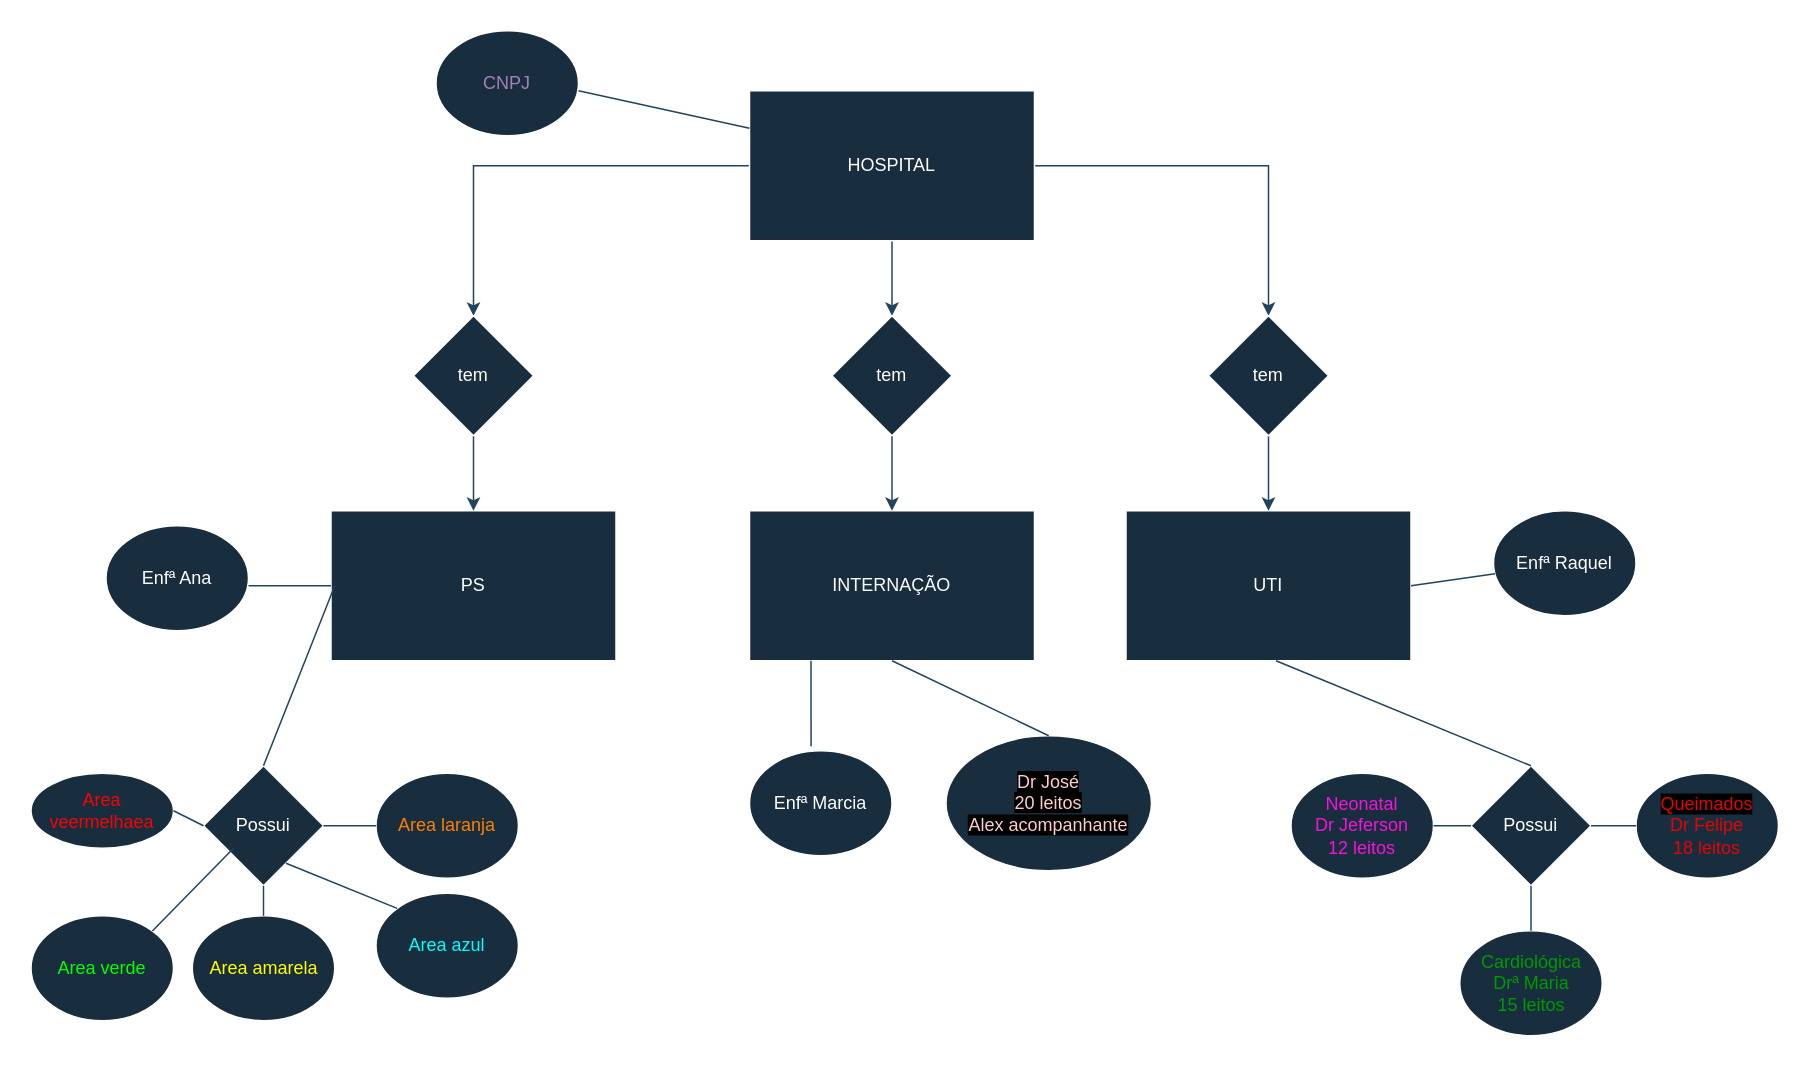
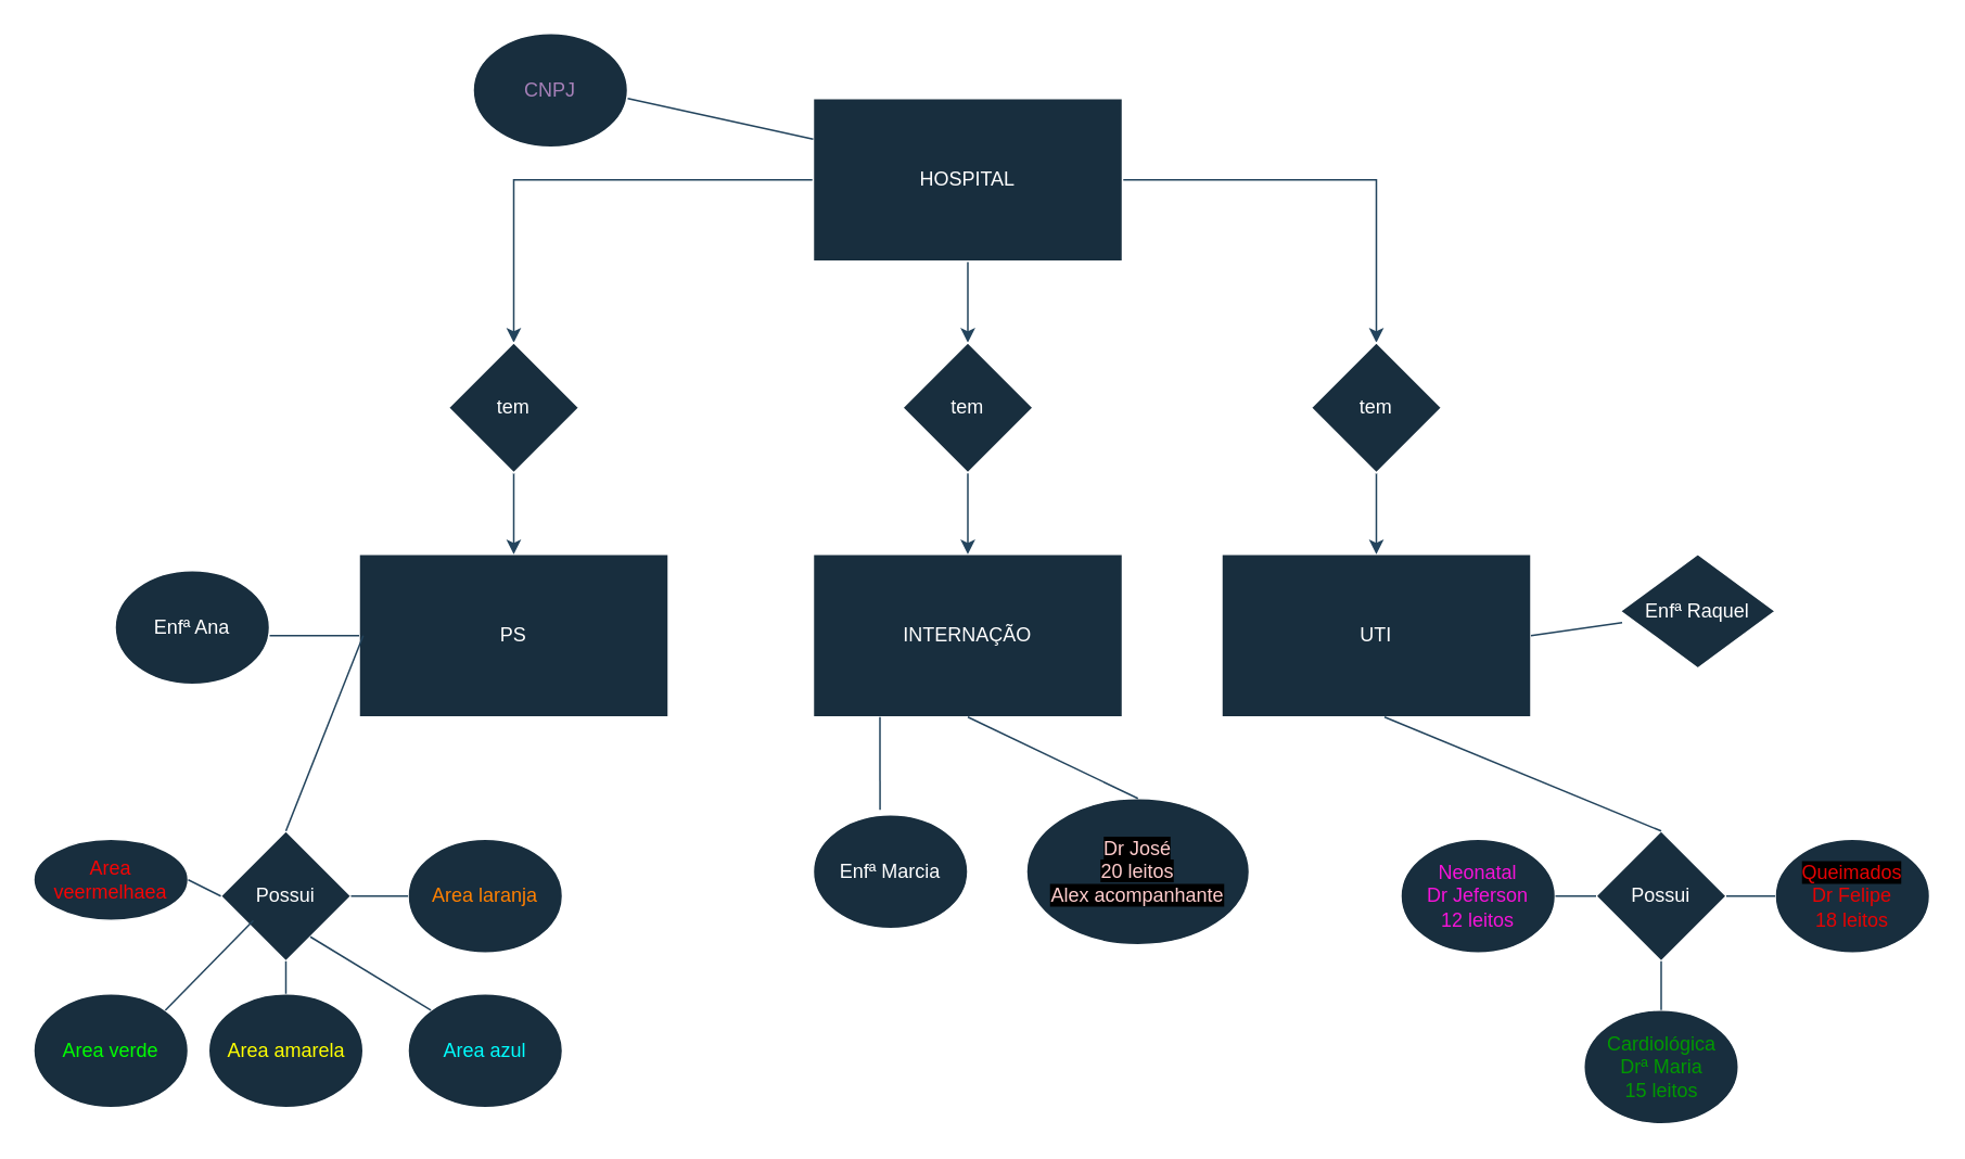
  <mxCell id="0" />
  <mxCell id="1" parent="0" />
  <mxCell id="2" value="" style="edgeStyle=orthogonalEdgeStyle;rounded=0;orthogonalLoop=1;jettySize=auto;html=1;labelBackgroundColor=none;fontColor=default;strokeColor=#23445D;" parent="1" source="5" target="10" edge="1"><mxGeometry relative="1" as="geometry" /></mxCell>
  <mxCell id="3" value="" style="edgeStyle=orthogonalEdgeStyle;rounded=0;orthogonalLoop=1;jettySize=auto;html=1;labelBackgroundColor=none;fontColor=default;strokeColor=#23445D;" parent="1" source="5" target="12" edge="1"><mxGeometry relative="1" as="geometry" /></mxCell>
  <mxCell id="4" value="" style="edgeStyle=orthogonalEdgeStyle;rounded=0;orthogonalLoop=1;jettySize=auto;html=1;labelBackgroundColor=none;fontColor=default;strokeColor=#23445D;" parent="1" source="5" target="14" edge="1"><mxGeometry relative="1" as="geometry" /></mxCell>
  <mxCell id="5" value="HOSPITAL" style="rounded=0;whiteSpace=wrap;html=1;labelBackgroundColor=none;fillColor=#182E3E;strokeColor=#FFFFFF;fontColor=#FFFFFF;" parent="1" vertex="1"><mxGeometry x="499" y="60" width="190" height="100" as="geometry" /></mxCell>
  <mxCell id="6" value="PS" style="rounded=0;whiteSpace=wrap;html=1;labelBackgroundColor=none;fillColor=#182E3E;strokeColor=#FFFFFF;fontColor=#FFFFFF;" parent="1" vertex="1"><mxGeometry x="220" y="340" width="190" height="100" as="geometry" /></mxCell>
  <mxCell id="7" value="INTERNAÇÃO" style="rounded=0;whiteSpace=wrap;html=1;labelBackgroundColor=none;fillColor=#182E3E;strokeColor=#FFFFFF;fontColor=#FFFFFF;" parent="1" vertex="1"><mxGeometry x="499" y="340" width="190" height="100" as="geometry" /></mxCell>
  <mxCell id="8" value="UTI" style="rounded=0;whiteSpace=wrap;html=1;labelBackgroundColor=none;fillColor=#182E3E;strokeColor=#FFFFFF;fontColor=#FFFFFF;" parent="1" vertex="1"><mxGeometry x="750" y="340" width="190" height="100" as="geometry" /></mxCell>
  <mxCell id="9" style="edgeStyle=orthogonalEdgeStyle;rounded=0;orthogonalLoop=1;jettySize=auto;html=1;exitX=0.5;exitY=1;exitDx=0;exitDy=0;entryX=0.5;entryY=0;entryDx=0;entryDy=0;labelBackgroundColor=none;fontColor=default;strokeColor=#23445D;" parent="1" source="10" target="6" edge="1"><mxGeometry relative="1" as="geometry" /></mxCell>
  <mxCell id="10" value="tem" style="rhombus;whiteSpace=wrap;html=1;rounded=0;labelBackgroundColor=none;fillColor=#182E3E;strokeColor=#FFFFFF;fontColor=#FFFFFF;" parent="1" vertex="1"><mxGeometry x="275" y="210" width="80" height="80" as="geometry" /></mxCell>
  <mxCell id="11" style="edgeStyle=orthogonalEdgeStyle;rounded=0;orthogonalLoop=1;jettySize=auto;html=1;exitX=0.5;exitY=1;exitDx=0;exitDy=0;entryX=0.5;entryY=0;entryDx=0;entryDy=0;labelBackgroundColor=none;fontColor=default;strokeColor=#23445D;" parent="1" source="12" target="8" edge="1"><mxGeometry relative="1" as="geometry" /></mxCell>
  <mxCell id="12" value="tem" style="rhombus;whiteSpace=wrap;html=1;rounded=0;labelBackgroundColor=none;fillColor=#182E3E;strokeColor=#FFFFFF;fontColor=#FFFFFF;" parent="1" vertex="1"><mxGeometry x="805" y="210" width="80" height="80" as="geometry" /></mxCell>
  <mxCell id="13" style="edgeStyle=orthogonalEdgeStyle;rounded=0;orthogonalLoop=1;jettySize=auto;html=1;exitX=0.5;exitY=1;exitDx=0;exitDy=0;entryX=0.5;entryY=0;entryDx=0;entryDy=0;labelBackgroundColor=none;fontColor=default;strokeColor=#23445D;" parent="1" source="14" target="7" edge="1"><mxGeometry relative="1" as="geometry" /></mxCell>
  <mxCell id="14" value="tem" style="rhombus;whiteSpace=wrap;html=1;rounded=0;labelBackgroundColor=none;fillColor=#182E3E;strokeColor=#FFFFFF;fontColor=#FFFFFF;" parent="1" vertex="1"><mxGeometry x="554" y="210" width="80" height="80" as="geometry" /></mxCell>
  <mxCell id="15" value="Possui" style="rhombus;whiteSpace=wrap;html=1;rounded=0;labelBackgroundColor=none;fillColor=#182E3E;strokeColor=#FFFFFF;fontColor=#FFFFFF;" parent="1" vertex="1"><mxGeometry x="980" y="510" width="80" height="80" as="geometry" /></mxCell>
  <mxCell id="16" value="Possui" style="rhombus;whiteSpace=wrap;html=1;rounded=0;labelBackgroundColor=none;fillColor=#182E3E;strokeColor=#FFFFFF;fontColor=#FFFFFF;" parent="1" vertex="1"><mxGeometry x="135" y="510" width="80" height="80" as="geometry" /></mxCell>
  <mxCell id="17" value="&lt;font color=&quot;#f613d8&quot;&gt;Neonatal&lt;/font&gt;&lt;div&gt;&lt;font color=&quot;#f613d8&quot;&gt;Dr Jeferson&lt;/font&gt;&lt;/div&gt;&lt;div&gt;&lt;font color=&quot;#f613d8&quot;&gt;12 leitos&lt;/font&gt;&lt;/div&gt;" style="ellipse;whiteSpace=wrap;html=1;labelBackgroundColor=none;fillColor=#182E3E;strokeColor=#FFFFFF;fontColor=#FFFFFF;" vertex="1" parent="1"><mxGeometry x="860" y="515" width="95" height="70" as="geometry" /></mxCell>
  <mxCell id="18" value="&lt;span style=&quot;color: rgb(230, 3, 3); background-color: rgb(0, 0, 0);&quot;&gt;Queimados&lt;/span&gt;&lt;div style=&quot;color: rgb(230, 3, 3);&quot;&gt;Dr Felipe&lt;/div&gt;&lt;div style=&quot;color: rgb(230, 3, 3);&quot;&gt;18 leitos&lt;/div&gt;" style="ellipse;whiteSpace=wrap;html=1;labelBackgroundColor=none;fillColor=#182E3E;strokeColor=#FFFFFF;fontColor=#FFFFFF;" vertex="1" parent="1"><mxGeometry x="1090" y="515" width="95" height="70" as="geometry" /></mxCell>
  <mxCell id="19" value="&lt;font color=&quot;#009900&quot;&gt;Cardiológica&lt;/font&gt;&lt;div style=&quot;color: rgb(0, 0, 0);&quot;&gt;&lt;font color=&quot;#009900&quot;&gt;Drª Maria&lt;/font&gt;&lt;/div&gt;&lt;div style=&quot;color: rgb(0, 0, 0);&quot;&gt;&lt;font color=&quot;#009900&quot;&gt;15 leitos&lt;/font&gt;&lt;/div&gt;" style="ellipse;whiteSpace=wrap;html=1;labelBackgroundColor=none;fillColor=#182E3E;strokeColor=#FFFFFF;fontColor=#FFFFFF;" vertex="1" parent="1"><mxGeometry x="972.5" y="620" width="95" height="70" as="geometry" /></mxCell>
  <mxCell id="20" value="&lt;font color=&quot;#f60404&quot;&gt;Area veermelhaea&lt;/font&gt;" style="ellipse;whiteSpace=wrap;html=1;labelBackgroundColor=none;fillColor=#182E3E;strokeColor=#FFFFFF;fontColor=#FFFFFF;" vertex="1" parent="1"><mxGeometry x="20" y="515" width="95" height="50" as="geometry" /></mxCell>
  <mxCell id="21" value="&lt;font color=&quot;#ff8000&quot;&gt;Area laranja&lt;/font&gt;" style="ellipse;whiteSpace=wrap;html=1;labelBackgroundColor=none;fillColor=#182E3E;strokeColor=#FFFFFF;fontColor=#FFFFFF;" vertex="1" parent="1"><mxGeometry x="250" y="515" width="95" height="70" as="geometry" /></mxCell>
  <mxCell id="22" value="&lt;font color=&quot;#ffff00&quot;&gt;Area amarela&lt;/font&gt;" style="ellipse;whiteSpace=wrap;html=1;labelBackgroundColor=none;fillColor=#182E3E;strokeColor=#FFFFFF;fontColor=#FFFFFF;" vertex="1" parent="1"><mxGeometry x="127.5" y="610" width="95" height="70" as="geometry" /></mxCell>
  <mxCell id="23" value="" style="endArrow=none;html=1;rounded=0;strokeColor=#23445D;exitX=1;exitY=0.5;exitDx=0;exitDy=0;" edge="1" parent="1" source="20"><mxGeometry width="50" height="50" relative="1" as="geometry"><mxPoint x="100" y="550" as="sourcePoint" /><mxPoint x="135" y="550" as="targetPoint" /></mxGeometry></mxCell>
  <mxCell id="24" value="" style="endArrow=none;html=1;rounded=0;strokeColor=#23445D;entryX=0.5;entryY=1;entryDx=0;entryDy=0;exitX=0.5;exitY=0;exitDx=0;exitDy=0;exitPerimeter=0;" edge="1" parent="1" source="22" target="16"><mxGeometry width="50" height="50" relative="1" as="geometry"><mxPoint x="175" y="630" as="sourcePoint" /><mxPoint x="200" y="600" as="targetPoint" /></mxGeometry></mxCell>
  <mxCell id="25" value="" style="endArrow=none;html=1;rounded=0;strokeColor=#23445D;entryX=0;entryY=0.5;entryDx=0;entryDy=0;" edge="1" parent="1" target="21"><mxGeometry width="50" height="50" relative="1" as="geometry"><mxPoint x="215" y="550" as="sourcePoint" /><mxPoint x="250" y="550" as="targetPoint" /></mxGeometry></mxCell>
  <mxCell id="26" value="" style="endArrow=none;html=1;rounded=0;strokeColor=#23445D;exitX=0.5;exitY=0;exitDx=0;exitDy=0;" edge="1" parent="1" source="19"><mxGeometry width="50" height="50" relative="1" as="geometry"><mxPoint x="1020" y="620" as="sourcePoint" /><mxPoint x="1020" y="590" as="targetPoint" /></mxGeometry></mxCell>
  <mxCell id="27" value="" style="endArrow=none;html=1;rounded=0;strokeColor=#23445D;entryX=0;entryY=0.5;entryDx=0;entryDy=0;" edge="1" parent="1" target="18"><mxGeometry width="50" height="50" relative="1" as="geometry"><mxPoint x="1060" y="550" as="sourcePoint" /><mxPoint x="1090" y="550" as="targetPoint" /></mxGeometry></mxCell>
- <mxCell id="28" value="&lt;font color=&quot;#00ffff&quot;&gt;Area azul&lt;/font&gt;" style="ellipse;whiteSpace=wrap;html=1;labelBackgroundColor=none;fillColor=#182E3E;strokeColor=#FFFFFF;fontColor=#FFFFFF;" vertex="1" parent="1"><mxGeometry x="250" y="595" width="95" height="70" as="geometry" /></mxCell>
+ <mxCell id="28" value="&lt;font color=&quot;#00ffff&quot;&gt;Area azul&lt;/font&gt;" style="ellipse;whiteSpace=wrap;html=1;labelBackgroundColor=none;fillColor=#182E3E;strokeColor=#FFFFFF;fontColor=#FFFFFF;" vertex="1" parent="1"><mxGeometry x="250" y="610" width="95" height="70" as="geometry" /></mxCell>
  <mxCell id="29" value="&lt;font color=&quot;#00ff00&quot;&gt;Area verde&lt;/font&gt;" style="ellipse;whiteSpace=wrap;html=1;labelBackgroundColor=none;fillColor=#182E3E;strokeColor=#FFFFFF;fontColor=#FFFFFF;" vertex="1" parent="1"><mxGeometry x="20" y="610" width="95" height="70" as="geometry" /></mxCell>
  <mxCell id="30" value="" style="endArrow=none;html=1;rounded=0;strokeColor=#23445D;entryX=0;entryY=0;entryDx=0;entryDy=0;" edge="1" parent="1" target="28"><mxGeometry width="50" height="50" relative="1" as="geometry"><mxPoint x="190" y="575" as="sourcePoint" /><mxPoint x="240" y="525" as="targetPoint" /></mxGeometry></mxCell>
  <mxCell id="31" value="" style="endArrow=none;html=1;rounded=0;strokeColor=#23445D;exitX=1;exitY=0;exitDx=0;exitDy=0;" edge="1" parent="1" source="29"><mxGeometry width="50" height="50" relative="1" as="geometry"><mxPoint x="105" y="615" as="sourcePoint" /><mxPoint x="155" y="565" as="targetPoint" /></mxGeometry></mxCell>
  <mxCell id="32" value="" style="endArrow=none;html=1;rounded=0;strokeColor=#23445D;exitX=0.5;exitY=0;exitDx=0;exitDy=0;" edge="1" parent="1" source="15"><mxGeometry width="50" height="50" relative="1" as="geometry"><mxPoint x="850" y="550" as="sourcePoint" /><mxPoint x="850" y="440" as="targetPoint" /></mxGeometry></mxCell>
  <mxCell id="33" value="" style="endArrow=none;html=1;rounded=0;strokeColor=#23445D;exitX=1;exitY=0.5;exitDx=0;exitDy=0;" edge="1" parent="1" source="17"><mxGeometry width="50" height="50" relative="1" as="geometry"><mxPoint x="970" y="570" as="sourcePoint" /><mxPoint x="980" y="550" as="targetPoint" /></mxGeometry></mxCell>
  <mxCell id="34" value="" style="endArrow=none;html=1;rounded=0;strokeColor=#23445D;exitX=0.5;exitY=0;exitDx=0;exitDy=0;" edge="1" parent="1" source="16"><mxGeometry width="50" height="50" relative="1" as="geometry"><mxPoint x="172.5" y="440" as="sourcePoint" /><mxPoint x="222.5" y="390" as="targetPoint" /></mxGeometry></mxCell>
  <mxCell id="35" value="&lt;font color=&quot;#ffcccc&quot;&gt;&lt;span style=&quot;background-color: rgb(0, 0, 0);&quot;&gt;Dr José&lt;/span&gt;&lt;/font&gt;&lt;div&gt;&lt;font color=&quot;#ffcccc&quot;&gt;&lt;span style=&quot;background-color: rgb(0, 0, 0);&quot;&gt;20 leitos&lt;/span&gt;&lt;/font&gt;&lt;/div&gt;&lt;div&gt;&lt;font color=&quot;#ffcccc&quot;&gt;&lt;span style=&quot;background-color: rgb(0, 0, 0);&quot;&gt;Alex acompanhante&lt;/span&gt;&lt;/font&gt;&lt;/div&gt;" style="ellipse;whiteSpace=wrap;html=1;labelBackgroundColor=none;fillColor=#182E3E;strokeColor=#FFFFFF;fontColor=#FFFFFF;" vertex="1" parent="1"><mxGeometry x="630" y="490" width="137" height="90" as="geometry" /></mxCell>
  <mxCell id="36" value="" style="endArrow=none;html=1;rounded=0;strokeColor=#23445D;exitX=0.5;exitY=0;exitDx=0;exitDy=0;" edge="1" parent="1" source="35"><mxGeometry width="50" height="50" relative="1" as="geometry"><mxPoint x="544" y="490" as="sourcePoint" /><mxPoint x="594" y="440" as="targetPoint" /></mxGeometry></mxCell>
  <mxCell id="37" value="&lt;font color=&quot;#a680b8&quot;&gt;CNPJ&lt;/font&gt;" style="ellipse;whiteSpace=wrap;html=1;labelBackgroundColor=none;fillColor=#182E3E;strokeColor=#FFFFFF;fontColor=#FFFFFF;" vertex="1" parent="1"><mxGeometry x="290" y="20" width="95" height="70" as="geometry" /></mxCell>
  <mxCell id="38" value="" style="endArrow=none;html=1;rounded=0;strokeColor=#23445D;entryX=0;entryY=0.25;entryDx=0;entryDy=0;" edge="1" parent="1" target="5"><mxGeometry width="50" height="50" relative="1" as="geometry"><mxPoint x="385" y="60" as="sourcePoint" /><mxPoint x="435" as="targetPoint" y="10" /></mxGeometry></mxCell>
  <mxCell id="39" value="Enfª Ana" style="ellipse;whiteSpace=wrap;html=1;labelBackgroundColor=none;fillColor=#182E3E;strokeColor=#FFFFFF;fontColor=#FFFFFF;" vertex="1" parent="1"><mxGeometry x="70" y="350" width="95" height="70" as="geometry" /></mxCell>
  <mxCell id="40" value="Enfª Marcia" style="ellipse;whiteSpace=wrap;html=1;labelBackgroundColor=none;fillColor=#182E3E;strokeColor=#FFFFFF;fontColor=#FFFFFF;" vertex="1" parent="1"><mxGeometry x="499" y="500" width="95" height="70" as="geometry" /></mxCell>
- <mxCell id="41" value="Enfª Raquel" style="ellipse;whiteSpace=wrap;html=1;labelBackgroundColor=none;fillColor=#182E3E;strokeColor=#FFFFFF;fontColor=#FFFFFF;" vertex="1" parent="1"><mxGeometry x="995" y="340" width="95" height="70" as="geometry" /></mxCell>
+ <mxCell id="41" value="Enfª Raquel" style="rhombus;whiteSpace=wrap;html=1;labelBackgroundColor=none;fillColor=#182E3E;strokeColor=#FFFFFF;fontColor=#FFFFFF;" vertex="1" parent="1"><mxGeometry x="995" y="340" width="95" height="70" as="geometry" /></mxCell>
  <mxCell id="42" value="" style="endArrow=none;html=1;rounded=0;strokeColor=#23445D;entryX=0;entryY=0.5;entryDx=0;entryDy=0;" edge="1" parent="1" target="6"><mxGeometry width="50" height="50" relative="1" as="geometry"><mxPoint x="165" y="390" as="sourcePoint" /><mxPoint x="200" y="390" as="targetPoint" /></mxGeometry></mxCell>
  <mxCell id="43" value="" style="endArrow=none;html=1;rounded=0;strokeColor=#23445D;exitX=0.432;exitY=-0.043;exitDx=0;exitDy=0;exitPerimeter=0;" edge="1" parent="1" source="40"><mxGeometry width="50" height="50" relative="1" as="geometry"><mxPoint x="490" y="490" as="sourcePoint" /><mxPoint x="540" y="440" as="targetPoint" /></mxGeometry></mxCell>
  <mxCell id="44" value="" style="endArrow=none;html=1;rounded=0;strokeColor=#23445D;entryX=0.011;entryY=0.6;entryDx=0;entryDy=0;entryPerimeter=0;" edge="1" parent="1" target="41"><mxGeometry width="50" height="50" relative="1" as="geometry"><mxPoint x="940" y="390" as="sourcePoint" /><mxPoint x="970" y="360" as="targetPoint" /></mxGeometry></mxCell>
